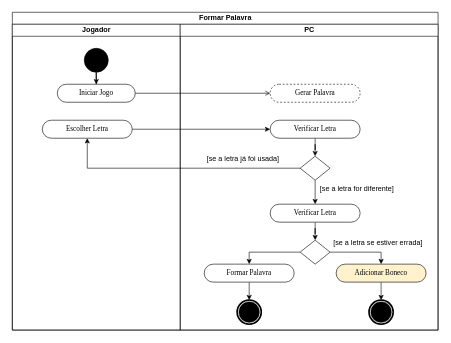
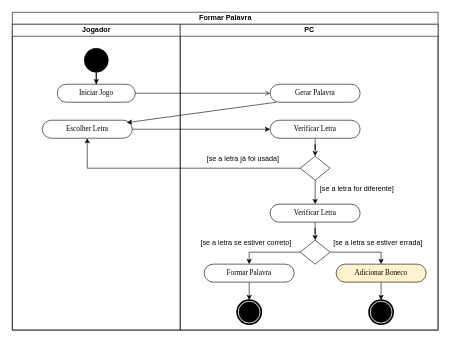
  <mxCell id="0" />
  <mxCell id="1" parent="0" />
  <mxCell id="2" value="Formar Palavra" style="swimlane;childLayout=stackLayout;resizeParent=1;resizeParentMax=0;startSize=20;html=1;" vertex="1" parent="1"><mxGeometry x="20" y="20" width="710" height="530" as="geometry" /></mxCell>
  <mxCell id="3" value="Jogador" style="swimlane;startSize=20;html=1;" vertex="1" parent="2"><mxGeometry y="20" width="280" height="510" as="geometry" /></mxCell>
  <mxCell id="4" style="edgeStyle=orthogonalEdgeStyle;rounded=0;orthogonalLoop=1;jettySize=auto;html=1;entryX=0.5;entryY=0;entryDx=0;entryDy=0;" edge="1" parent="3" source="5" target="6"><mxGeometry relative="1" as="geometry" /></mxCell>
  <mxCell id="5" value="" style="ellipse;whiteSpace=wrap;html=1;rounded=0;shadow=0;comic=0;labelBackgroundColor=none;strokeWidth=1;fillColor=#000000;fontFamily=Verdana;fontSize=12;align=center;" parent="3" vertex="1"><mxGeometry x="120" y="40" width="40" height="40" as="geometry" /></mxCell>
  <mxCell id="6" value="Iniciar Jogo" style="rounded=1;whiteSpace=wrap;html=1;shadow=0;comic=0;labelBackgroundColor=none;strokeWidth=1;fontFamily=Verdana;fontSize=12;align=center;arcSize=50;" parent="3" vertex="1"><mxGeometry x="75" y="100" width="130" height="30" as="geometry" /></mxCell>
  <mxCell id="7" value="Escolher Letra" style="rounded=1;whiteSpace=wrap;html=1;shadow=0;comic=0;labelBackgroundColor=none;strokeWidth=1;fontFamily=Verdana;fontSize=12;align=center;arcSize=50;" vertex="1" parent="3"><mxGeometry x="50" y="160" width="150" height="30" as="geometry" /></mxCell>
  <mxCell id="8" style="edgeStyle=orthogonalEdgeStyle;rounded=0;orthogonalLoop=1;jettySize=auto;html=1;entryX=0;entryY=0.5;entryDx=0;entryDy=0;endArrow=open;" edge="1" parent="2" source="6" target="13"><mxGeometry relative="1" as="geometry" /></mxCell>
+ <mxCell id="9" style="rounded=0;orthogonalLoop=1;jettySize=auto;html=1;exitX=0.067;exitY=1;exitDx=0;exitDy=0;entryX=0.94;entryY=0.133;entryDx=0;entryDy=0;exitPerimeter=0;entryPerimeter=0;" edge="1" parent="2" source="13" target="7"><mxGeometry relative="1" as="geometry" /></mxCell>
  <mxCell id="10" style="edgeStyle=orthogonalEdgeStyle;rounded=0;orthogonalLoop=1;jettySize=auto;html=1;entryX=0;entryY=0.5;entryDx=0;entryDy=0;" edge="1" parent="2" source="7" target="15"><mxGeometry relative="1" as="geometry" /></mxCell>
  <mxCell id="11" style="edgeStyle=orthogonalEdgeStyle;rounded=0;orthogonalLoop=1;jettySize=auto;html=1;entryX=0.5;entryY=1;entryDx=0;entryDy=0;" edge="1" parent="2" source="17" target="7"><mxGeometry relative="1" as="geometry" /></mxCell>
  <mxCell id="12" value="PC" style="swimlane;startSize=20;html=1;" vertex="1" parent="2"><mxGeometry x="280" y="20" width="430" height="510" as="geometry" /></mxCell>
- <mxCell id="13" value="Gerar Palavra" style="rounded=1;whiteSpace=wrap;html=1;shadow=0;comic=0;labelBackgroundColor=none;strokeWidth=1;fontFamily=Verdana;fontSize=12;align=center;arcSize=50;dashed=1;" vertex="1" parent="12"><mxGeometry x="150" y="100" width="150" height="30" as="geometry" /></mxCell>
+ <mxCell id="13" value="Gerar Palavra" style="rounded=1;whiteSpace=wrap;html=1;shadow=0;comic=0;labelBackgroundColor=none;strokeWidth=1;fontFamily=Verdana;fontSize=12;align=center;arcSize=50;" vertex="1" parent="12"><mxGeometry x="150" y="100" width="150" height="30" as="geometry" /></mxCell>
  <mxCell id="14" style="edgeStyle=orthogonalEdgeStyle;rounded=0;orthogonalLoop=1;jettySize=auto;html=1;entryX=0.5;entryY=0;entryDx=0;entryDy=0;" edge="1" parent="12" source="15" target="17"><mxGeometry relative="1" as="geometry" /></mxCell>
  <mxCell id="15" value="Verificar Letra" style="rounded=1;whiteSpace=wrap;html=1;shadow=0;comic=0;labelBackgroundColor=none;strokeWidth=1;fontFamily=Verdana;fontSize=12;align=center;arcSize=50;" vertex="1" parent="12"><mxGeometry x="150" y="160" width="150" height="30" as="geometry" /></mxCell>
  <mxCell id="16" style="edgeStyle=orthogonalEdgeStyle;rounded=0;orthogonalLoop=1;jettySize=auto;html=1;exitX=0.5;exitY=1;exitDx=0;exitDy=0;entryX=0.5;entryY=0;entryDx=0;entryDy=0;" edge="1" parent="12" source="17" target="19"><mxGeometry relative="1" as="geometry" /></mxCell>
  <mxCell id="17" value="" style="rhombus;whiteSpace=wrap;html=1;" vertex="1" parent="12"><mxGeometry x="200" y="220" width="50" height="40" as="geometry" /></mxCell>
  <mxCell id="18" style="edgeStyle=orthogonalEdgeStyle;rounded=0;orthogonalLoop=1;jettySize=auto;html=1;entryX=0.5;entryY=0;entryDx=0;entryDy=0;" edge="1" parent="12" source="19" target="22"><mxGeometry relative="1" as="geometry" /></mxCell>
  <mxCell id="19" value="Verificar Letra" style="rounded=1;whiteSpace=wrap;html=1;shadow=0;comic=0;labelBackgroundColor=none;strokeWidth=1;fontFamily=Verdana;fontSize=12;align=center;arcSize=50;" vertex="1" parent="12"><mxGeometry x="150" y="300" width="150" height="30" as="geometry" /></mxCell>
  <mxCell id="20" style="edgeStyle=orthogonalEdgeStyle;rounded=0;orthogonalLoop=1;jettySize=auto;html=1;exitX=1;exitY=0.5;exitDx=0;exitDy=0;entryX=0.5;entryY=0;entryDx=0;entryDy=0;" edge="1" parent="12" source="22" target="24"><mxGeometry relative="1" as="geometry" /></mxCell>
  <mxCell id="21" style="edgeStyle=orthogonalEdgeStyle;rounded=0;orthogonalLoop=1;jettySize=auto;html=1;exitX=0;exitY=0.5;exitDx=0;exitDy=0;entryX=0.5;entryY=0;entryDx=0;entryDy=0;" edge="1" parent="12" source="22" target="26"><mxGeometry relative="1" as="geometry" /></mxCell>
  <mxCell id="22" value="" style="rhombus;whiteSpace=wrap;html=1;" vertex="1" parent="12"><mxGeometry x="200" y="360" width="50" height="40" as="geometry" /></mxCell>
  <mxCell id="23" style="edgeStyle=orthogonalEdgeStyle;rounded=0;orthogonalLoop=1;jettySize=auto;html=1;exitX=0.5;exitY=1;exitDx=0;exitDy=0;entryX=0.5;entryY=0;entryDx=0;entryDy=0;" edge="1" parent="12" source="24" target="27"><mxGeometry relative="1" as="geometry" /></mxCell>
  <mxCell id="24" value="Adicionar Boneco" style="rounded=1;whiteSpace=wrap;html=1;shadow=0;comic=0;labelBackgroundColor=none;strokeWidth=1;fontFamily=Verdana;fontSize=12;align=center;arcSize=50;fillColor=#fff2cc;" vertex="1" parent="12"><mxGeometry x="260" y="400" width="150" height="30" as="geometry" /></mxCell>
  <mxCell id="25" style="edgeStyle=orthogonalEdgeStyle;rounded=0;orthogonalLoop=1;jettySize=auto;html=1;exitX=0.5;exitY=1;exitDx=0;exitDy=0;entryX=0.5;entryY=0;entryDx=0;entryDy=0;" edge="1" parent="12" source="26" target="28"><mxGeometry relative="1" as="geometry" /></mxCell>
  <mxCell id="26" value="Formar Palavra" style="rounded=1;whiteSpace=wrap;html=1;shadow=0;comic=0;labelBackgroundColor=none;strokeWidth=1;fontFamily=Verdana;fontSize=12;align=center;arcSize=50;" vertex="1" parent="12"><mxGeometry x="40" y="400" width="150" height="30" as="geometry" /></mxCell>
  <mxCell id="27" value="" style="shape=mxgraph.bpmn.shape;html=1;verticalLabelPosition=bottom;labelBackgroundColor=#ffffff;verticalAlign=top;perimeter=ellipsePerimeter;outline=end;symbol=terminate;rounded=0;shadow=0;comic=0;strokeWidth=1;fontFamily=Verdana;fontSize=12;align=center;" parent="12" vertex="1"><mxGeometry x="315" y="460" width="40" height="40" as="geometry" /></mxCell>
  <mxCell id="28" value="" style="shape=mxgraph.bpmn.shape;html=1;verticalLabelPosition=bottom;labelBackgroundColor=#ffffff;verticalAlign=top;perimeter=ellipsePerimeter;outline=end;symbol=terminate;rounded=0;shadow=0;comic=0;strokeWidth=1;fontFamily=Verdana;fontSize=12;align=center;" vertex="1" parent="12"><mxGeometry x="95" y="460" width="40" height="40" as="geometry" /></mxCell>
  <mxCell id="29" value="[se a letra já foi usada]" style="text;html=1;strokeColor=none;fillColor=none;align=center;verticalAlign=middle;whiteSpace=wrap;rounded=0;" vertex="1" parent="12"><mxGeometry x="40" y="210" width="130" height="30" as="geometry" /></mxCell>
  <mxCell id="30" value="[se a letra for diferente]" style="text;html=1;strokeColor=none;fillColor=none;align=center;verticalAlign=middle;whiteSpace=wrap;rounded=0;" vertex="1" parent="12"><mxGeometry x="230" y="260" width="130" height="30" as="geometry" /></mxCell>
+ <mxCell id="31" value="[se a letra se estiver correto]" style="text;html=1;strokeColor=none;fillColor=none;align=center;verticalAlign=middle;whiteSpace=wrap;rounded=0;" vertex="1" parent="12"><mxGeometry x="30" y="350" width="160" height="30" as="geometry" /></mxCell>
  <mxCell id="32" value="[se a letra se estiver errada]" style="text;html=1;strokeColor=none;fillColor=none;align=center;verticalAlign=middle;whiteSpace=wrap;rounded=0;" vertex="1" parent="12"><mxGeometry x="250" y="350" width="160" height="30" as="geometry" /></mxCell>
